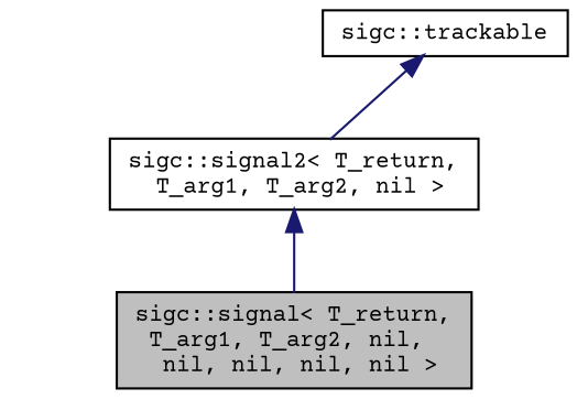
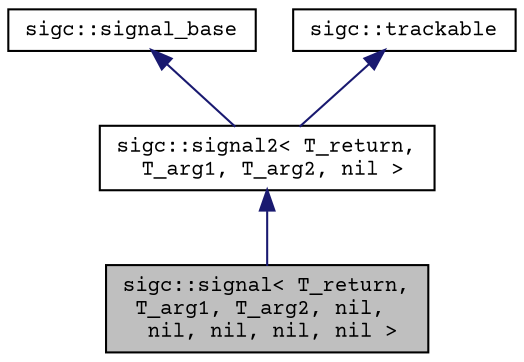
  digraph {
    fontname="Courier Prime"
    node [color=black fillcolor=white fontname="Courier Prime" fontsize=10 shape=record style=filled]
    edge [color=midnightblue dir=back fontname="Courier Prime" fontsize=10 labelfontname=Sans labelfontsize=10 style=solid]
    n1 [fillcolor=grey75 fontcolor=black height=0.2 label="sigc::signal\< T_return,\l T_arg1, T_arg2, nil,\l nil, nil, nil, nil \>" width=0.4]
    n2 [height=0.2 label="sigc::signal2\< T_return,\l T_arg1, T_arg2, nil \>" width=0.4]
+   n3 [height=0.2 label="sigc::signal_base" width=0.4]
    n4 [height=0.2 label="sigc::trackable" width=0.4]
    n2 -> n1
+   n3 -> n2
    n4 -> n2
  }
